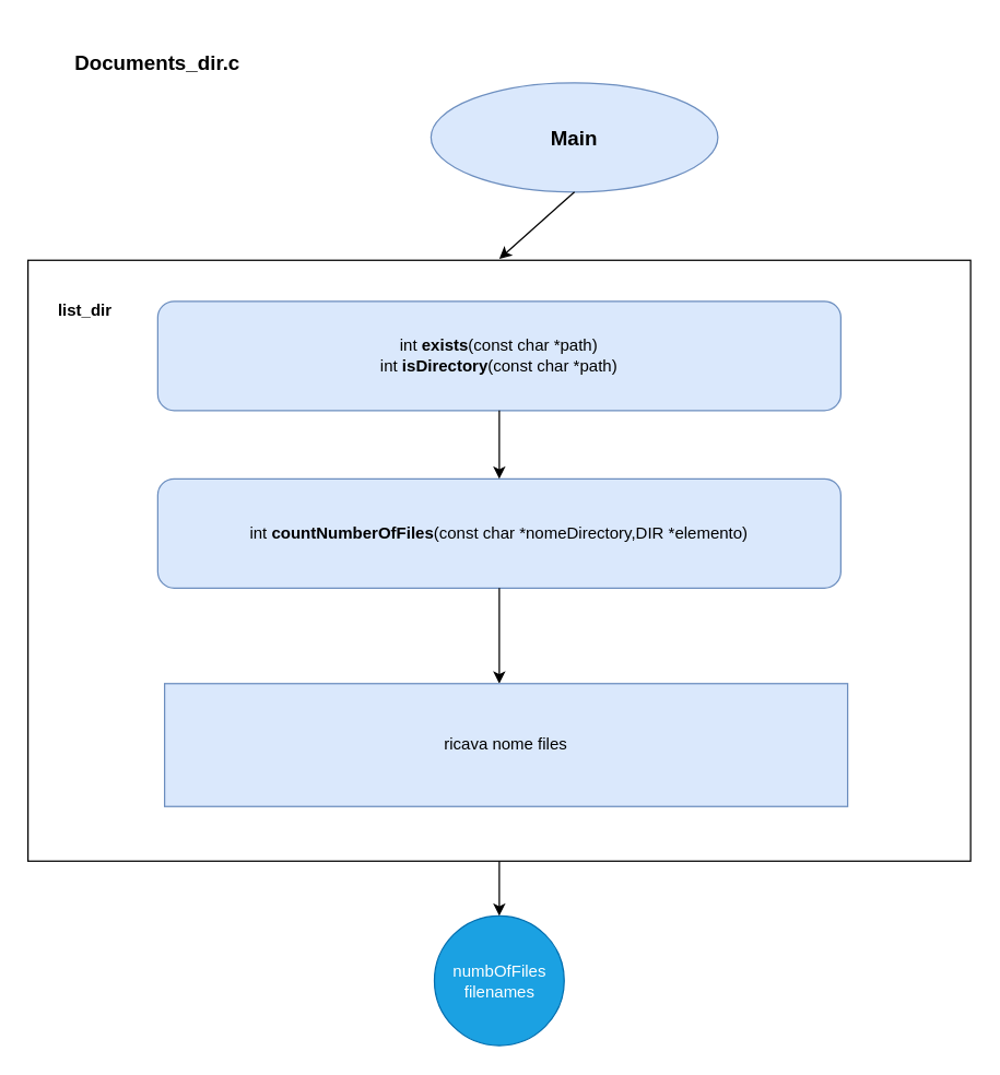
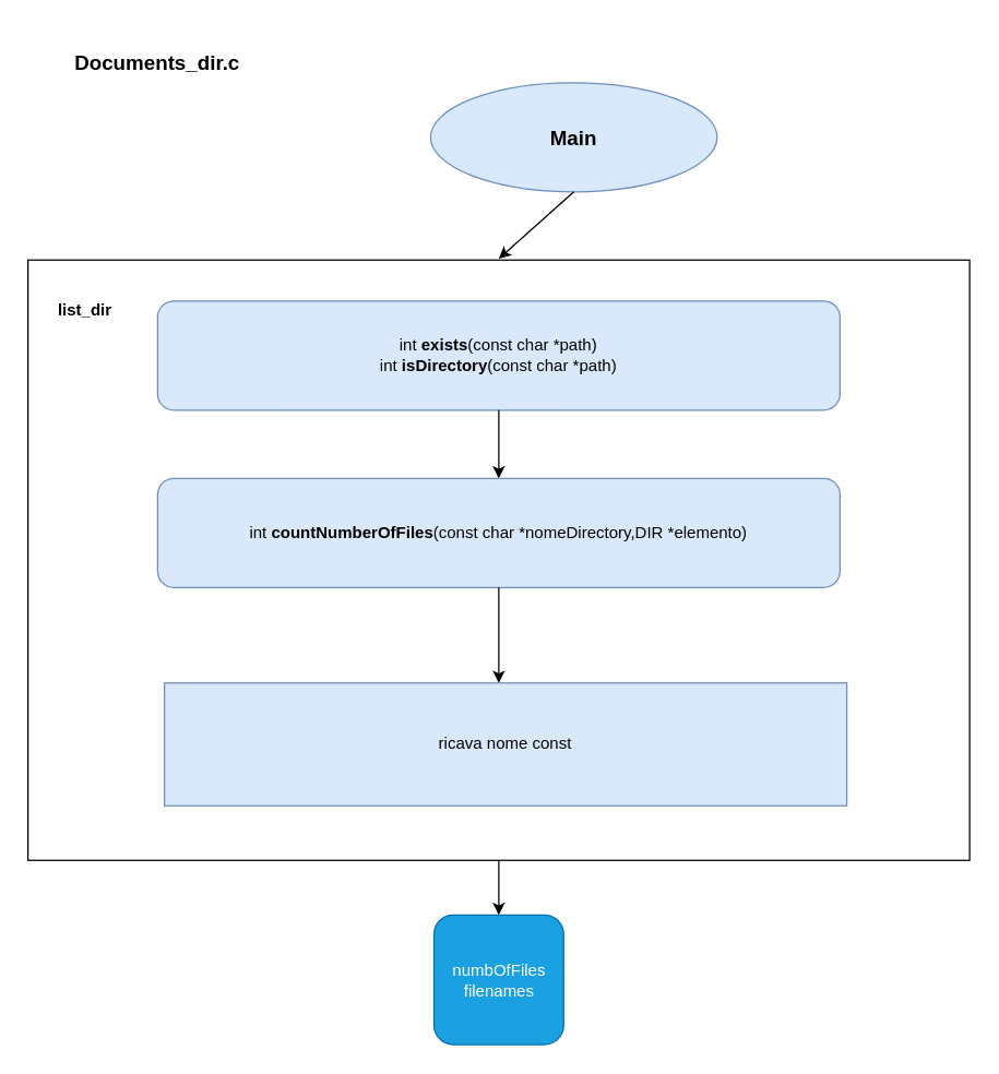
  <mxCell id="0" />
  <mxCell id="1" parent="0" />
  <mxCell id="2" value="" style="rounded=0;whiteSpace=wrap;html=1;align=center;" vertex="1" parent="1"><mxGeometry x="20" y="190" width="690" height="440" as="geometry" /></mxCell>
  <mxCell id="3" value="int &lt;b&gt;exists&lt;/b&gt;(const char *path) &lt;br&gt;int &lt;b&gt;isDirectory&lt;/b&gt;(const char *path) " style="rounded=1;whiteSpace=wrap;html=1;align=center;fillColor=#dae8fc;strokeColor=#6c8ebf;" vertex="1" parent="1"><mxGeometry x="115" y="220" width="500" height="80" as="geometry" /></mxCell>
  <mxCell id="4" value="int &lt;b&gt;countNumberOfFiles&lt;/b&gt;(const char *nomeDirectory,DIR *elemento) " style="rounded=1;whiteSpace=wrap;html=1;align=center;fillColor=#dae8fc;strokeColor=#6c8ebf;" vertex="1" parent="1"><mxGeometry x="115" y="350" width="500" height="80" as="geometry" /></mxCell>
  <mxCell id="5" value="" style="endArrow=classic;html=1;exitX=0.5;exitY=1;exitDx=0;exitDy=0;fillColor=#dae8fc;entryX=0.5;entryY=0;entryDx=0;entryDy=0;" edge="1" parent="1" source="4"><mxGeometry width="50" height="50" relative="1" as="geometry"><mxPoint x="450" y="450" as="sourcePoint" /><mxPoint x="365" y="500" as="targetPoint" /></mxGeometry></mxCell>
  <mxCell id="6" value="" style="endArrow=classic;html=1;exitX=0.5;exitY=1;exitDx=0;exitDy=0;entryX=0.5;entryY=0;entryDx=0;entryDy=0;fillColor=#dae8fc;" edge="1" parent="1" source="3" target="4"><mxGeometry width="50" height="50" relative="1" as="geometry"><mxPoint x="450" y="450" as="sourcePoint" /><mxPoint x="500" y="400" as="targetPoint" /></mxGeometry></mxCell>
  <mxCell id="7" value="list_dir" style="text;html=1;align=center;verticalAlign=middle;whiteSpace=wrap;rounded=0;fontStyle=1" vertex="1" parent="1"><mxGeometry x="30" y="217" width="63.5" height="20" as="geometry" /></mxCell>
  <mxCell id="8" value="Documents_dir.c" style="text;html=1;strokeColor=none;fillColor=none;align=center;verticalAlign=middle;whiteSpace=wrap;rounded=0;fontStyle=1;fontSize=15;" vertex="1" parent="1"><mxGeometry x="70" y="20" width="90" height="50" as="geometry" /></mxCell>
  <mxCell id="9" value="&lt;b&gt;Main&lt;/b&gt;" style="ellipse;whiteSpace=wrap;html=1;fontSize=15;align=center;fillColor=#dae8fc;strokeColor=#6c8ebf;" vertex="1" parent="1"><mxGeometry x="315" y="60" width="210" height="80" as="geometry" /></mxCell>
  <mxCell id="10" value="" style="endArrow=classic;html=1;fontSize=15;exitX=0.5;exitY=1;exitDx=0;exitDy=0;" edge="1" parent="1" source="9"><mxGeometry width="50" height="50" relative="1" as="geometry"><mxPoint x="380" y="390" as="sourcePoint" /><mxPoint x="365" y="189" as="targetPoint" /></mxGeometry></mxCell>
- <mxCell id="11" value="ricava nome files" style="rounded=0;whiteSpace=wrap;html=1;fillColor=#dae8fc;strokeColor=#6c8ebf;" vertex="1" parent="1"><mxGeometry x="120" y="500" width="500" height="90" as="geometry" /></mxCell>
- <mxCell id="12" value="numbOfFiles&lt;br&gt;filenames" style="ellipse;whiteSpace=wrap;html=1;aspect=fixed;fillColor=#1ba1e2;strokeColor=#006EAF;fontColor=#ffffff;" vertex="1" parent="1"><mxGeometry x="317.5" y="670" width="95" height="95" as="geometry" /></mxCell>
+ <mxCell id="11" value="ricava nome const" style="rounded=0;whiteSpace=wrap;html=1;fillColor=#dae8fc;strokeColor=#6c8ebf;" vertex="1" parent="1"><mxGeometry x="120" y="500" width="500" height="90" as="geometry" /></mxCell>
+ <mxCell id="12" value="numbOfFiles&lt;br&gt;filenames" style="whiteSpace=wrap;html=1;aspect=fixed;fillColor=#1ba1e2;strokeColor=#006EAF;fontColor=#ffffff;rounded=1;" vertex="1" parent="1"><mxGeometry x="317.5" y="670" width="95" height="95" as="geometry" /></mxCell>
  <mxCell id="13" value="" style="endArrow=classic;html=1;entryX=0.5;entryY=0;entryDx=0;entryDy=0;" edge="1" parent="1" target="12"><mxGeometry width="50" height="50" relative="1" as="geometry"><mxPoint x="365" y="630" as="sourcePoint" /><mxPoint x="460" y="360" as="targetPoint" /></mxGeometry></mxCell>
